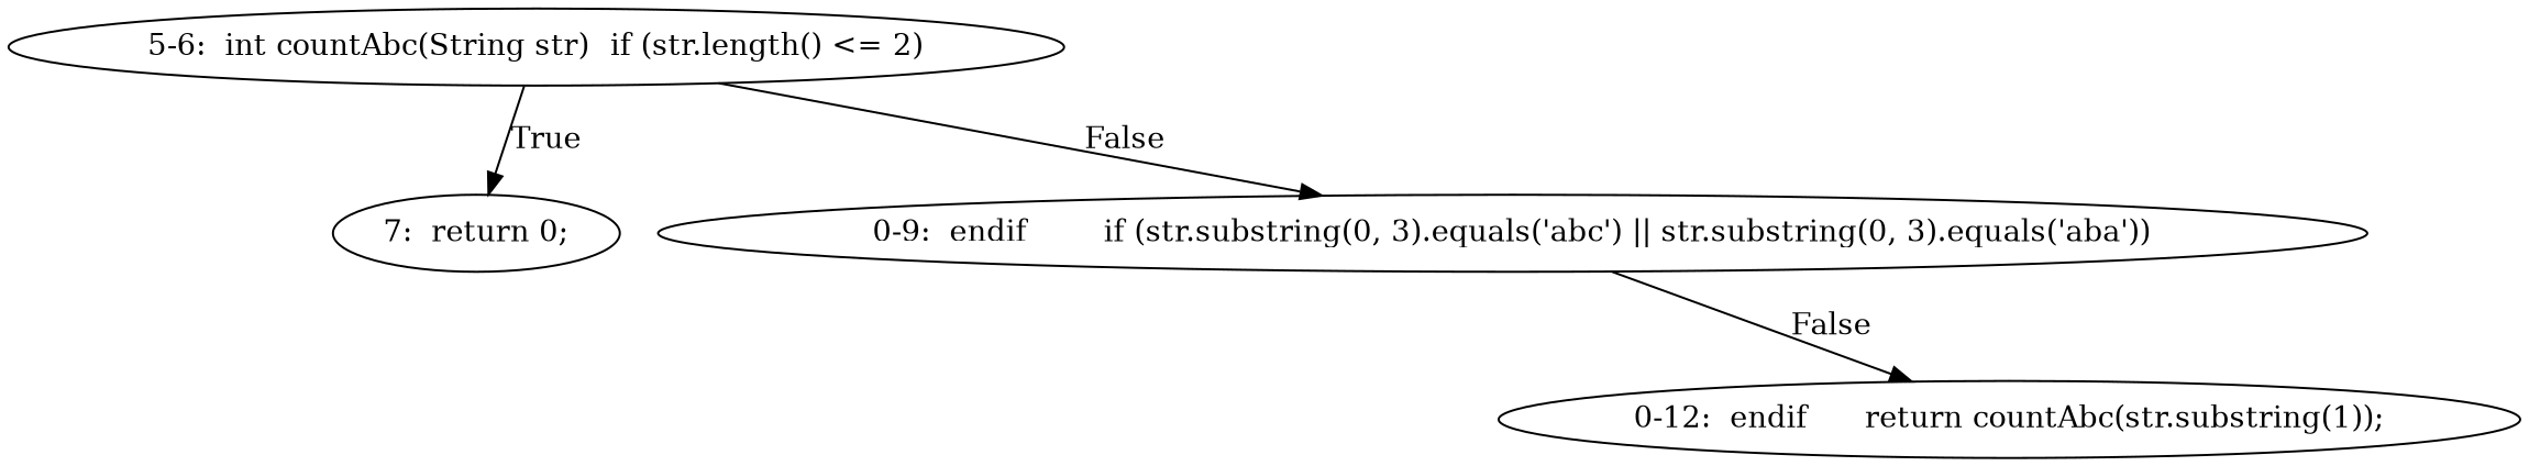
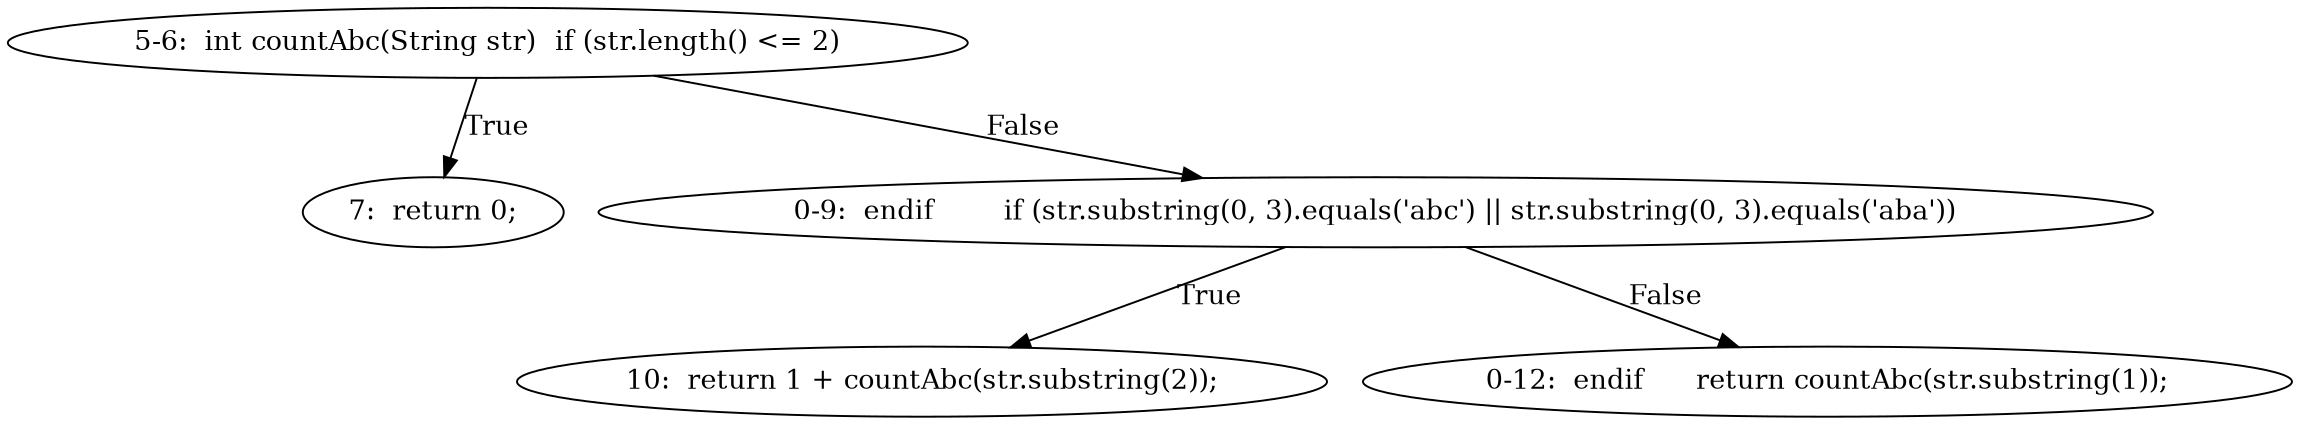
  digraph {
    n1 [label="5-6:  int countAbc(String str)	if (str.length() <= 2)"]
    n2 [label="7:  return 0;"]
    n3 [label="0-9:  endif	if (str.substring(0, 3).equals('abc') || str.substring(0, 3).equals('aba'))"]
+   n4 [label="10:  return 1 + countAbc(str.substring(2));"]
    n5 [label="0-12:  endif	return countAbc(str.substring(1));"]
    n1 -> n2 [label=True]
    n1 -> n3 [label=False]
+   n3 -> n4 [label=True]
    n3 -> n5 [label=False]
  }
